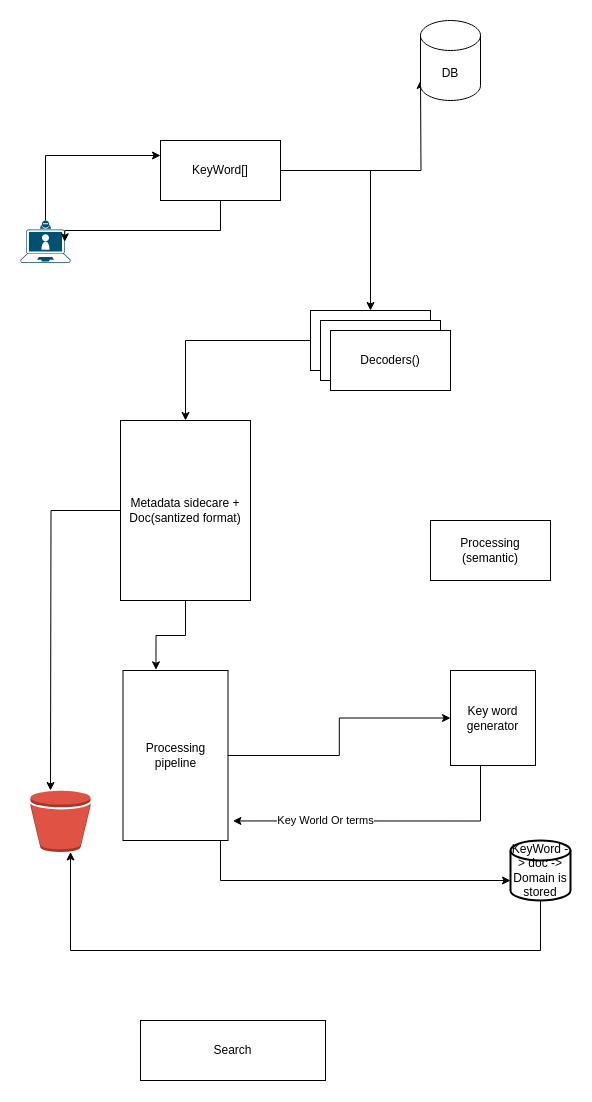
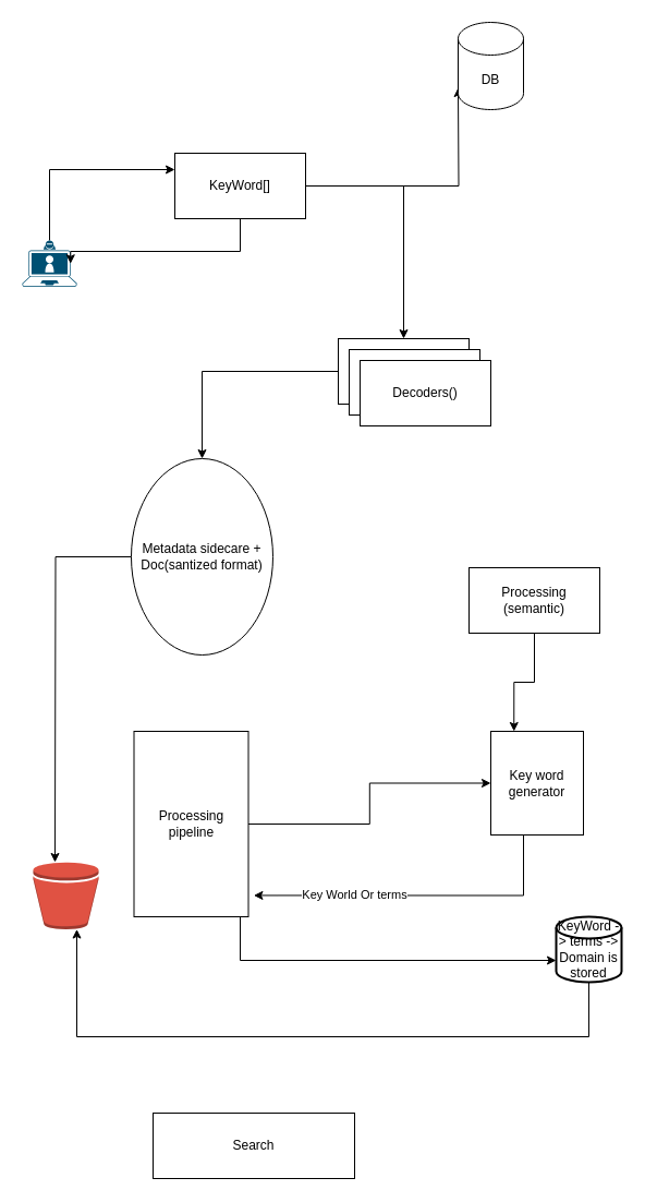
  <mxCell id="0" />
  <mxCell id="1" parent="0" />
  <mxCell id="2" style="edgeStyle=orthogonalEdgeStyle;rounded=0;orthogonalLoop=1;jettySize=auto;html=1;exitX=0.5;exitY=0;exitDx=0;exitDy=0;exitPerimeter=0;entryX=0;entryY=0.25;entryDx=0;entryDy=0;" edge="1" parent="1" source="3" target="7"><mxGeometry relative="1" as="geometry" /></mxCell>
  <mxCell id="3" value="" style="points=[[0.13,0.225,0],[0.5,0,0],[0.87,0.225,0],[0.885,0.5,0],[0.985,0.99,0],[0.5,1,0],[0.015,0.99,0],[0.115,0.5,0]];verticalLabelPosition=bottom;html=1;verticalAlign=top;aspect=fixed;align=center;pointerEvents=1;shape=mxgraph.cisco19.laptop_video_client;fillColor=#005073;strokeColor=none;" vertex="1" parent="1"><mxGeometry x="20" y="220" width="50" height="42.5" as="geometry" /></mxCell>
  <mxCell id="4" style="edgeStyle=orthogonalEdgeStyle;rounded=0;orthogonalLoop=1;jettySize=auto;html=1;entryX=0.885;entryY=0.5;entryDx=0;entryDy=0;entryPerimeter=0;" edge="1" parent="1" source="7" target="3"><mxGeometry relative="1" as="geometry"><Array as="points"><mxPoint x="220" y="230" /><mxPoint x="64" y="230" /></Array></mxGeometry></mxCell>
  <mxCell id="5" style="edgeStyle=orthogonalEdgeStyle;rounded=0;orthogonalLoop=1;jettySize=auto;html=1;exitX=1;exitY=0.5;exitDx=0;exitDy=0;" edge="1" parent="1" source="7" target="9"><mxGeometry relative="1" as="geometry" /></mxCell>
  <mxCell id="6" style="edgeStyle=orthogonalEdgeStyle;rounded=0;orthogonalLoop=1;jettySize=auto;html=1;" edge="1" parent="1" source="7"><mxGeometry relative="1" as="geometry"><mxPoint x="420" y="80" as="targetPoint" /></mxGeometry></mxCell>
  <mxCell id="7" value="KeyWord[]" style="rounded=0;whiteSpace=wrap;html=1;" vertex="1" parent="1"><mxGeometry x="160" y="140" width="120" height="60" as="geometry" /></mxCell>
  <mxCell id="8" style="edgeStyle=orthogonalEdgeStyle;rounded=0;orthogonalLoop=1;jettySize=auto;html=1;exitX=0;exitY=0.5;exitDx=0;exitDy=0;" edge="1" parent="1" source="9" target="14"><mxGeometry relative="1" as="geometry" /></mxCell>
  <mxCell id="9" value="Decoders()" style="rounded=0;whiteSpace=wrap;html=1;" vertex="1" parent="1"><mxGeometry x="310" y="310" width="120" height="60" as="geometry" /></mxCell>
  <mxCell id="10" value="Decoders()" style="rounded=0;whiteSpace=wrap;html=1;" vertex="1" parent="1"><mxGeometry x="320" y="320" width="120" height="60" as="geometry" /></mxCell>
  <mxCell id="11" value="Decoders()" style="rounded=0;whiteSpace=wrap;html=1;" vertex="1" parent="1"><mxGeometry x="330" y="330" width="120" height="60" as="geometry" /></mxCell>
- <mxCell id="12" style="edgeStyle=orthogonalEdgeStyle;rounded=0;orthogonalLoop=1;jettySize=auto;html=1;entryX=0.314;entryY=-0.004;entryDx=0;entryDy=0;entryPerimeter=0;" edge="1" parent="1" source="14" target="18"><mxGeometry relative="1" as="geometry"><mxPoint x="320" y="680" as="targetPoint" /></mxGeometry></mxCell>
  <mxCell id="13" style="edgeStyle=orthogonalEdgeStyle;rounded=0;orthogonalLoop=1;jettySize=auto;html=1;" edge="1" parent="1" source="14"><mxGeometry relative="1" as="geometry"><mxPoint x="50" y="790" as="targetPoint" /></mxGeometry></mxCell>
- <mxCell id="14" value="Metadata sidecare + Doc(santized format)" style="rounded=0;whiteSpace=wrap;html=1;" vertex="1" parent="1"><mxGeometry x="120" y="420" width="130" height="180" as="geometry" /></mxCell>
+ <mxCell id="14" value="Metadata sidecare + Doc(santized format)" style="ellipse;whiteSpace=wrap;html=1;" vertex="1" parent="1"><mxGeometry x="120" y="420" width="130" height="180" as="geometry" /></mxCell>
  <mxCell id="15" value="DB" style="shape=cylinder3;whiteSpace=wrap;html=1;boundedLbl=1;backgroundOutline=1;size=15;" vertex="1" parent="1"><mxGeometry x="420" y="20" width="60" height="80" as="geometry" /></mxCell>
  <mxCell id="16" style="edgeStyle=orthogonalEdgeStyle;rounded=0;orthogonalLoop=1;jettySize=auto;html=1;" edge="1" parent="1" source="18" target="21"><mxGeometry relative="1" as="geometry"><mxPoint x="440" y="690" as="targetPoint" /></mxGeometry></mxCell>
  <mxCell id="17" style="edgeStyle=orthogonalEdgeStyle;rounded=0;orthogonalLoop=1;jettySize=auto;html=1;" edge="1" parent="1" source="18" target="25"><mxGeometry relative="1" as="geometry"><mxPoint x="250" y="910" as="targetPoint" /><Array as="points"><mxPoint x="220" y="880" /></Array></mxGeometry></mxCell>
  <mxCell id="18" value="Processing pipeline" style="rounded=0;whiteSpace=wrap;html=1;" vertex="1" parent="1"><mxGeometry x="122.5" y="670" width="105" height="170" as="geometry" /></mxCell>
  <mxCell id="19" style="edgeStyle=orthogonalEdgeStyle;rounded=0;orthogonalLoop=1;jettySize=auto;html=1;entryX=1.047;entryY=0.885;entryDx=0;entryDy=0;entryPerimeter=0;" edge="1" parent="1" source="21" target="18"><mxGeometry relative="1" as="geometry"><Array as="points"><mxPoint x="480" y="821" /></Array></mxGeometry></mxCell>
  <mxCell id="20" value="Key World Or terms" style="edgeLabel;html=1;align=center;verticalAlign=middle;resizable=0;points=[];" vertex="1" connectable="0" parent="19"><mxGeometry x="0.393" y="-1" relative="1" as="geometry"><mxPoint as="offset" /></mxGeometry></mxCell>
  <mxCell id="21" value="Key word generator" style="rounded=0;whiteSpace=wrap;html=1;" vertex="1" parent="1"><mxGeometry x="450" y="670" width="85" height="95" as="geometry" /></mxCell>
+ <mxCell id="22" style="edgeStyle=orthogonalEdgeStyle;rounded=0;orthogonalLoop=1;jettySize=auto;html=1;entryX=0.25;entryY=0;entryDx=0;entryDy=0;" edge="1" parent="1" source="23" target="21"><mxGeometry relative="1" as="geometry" /></mxCell>
  <mxCell id="23" value="Processing (semantic)" style="rounded=0;whiteSpace=wrap;html=1;" vertex="1" parent="1"><mxGeometry x="430" y="520" width="120" height="60" as="geometry" /></mxCell>
  <mxCell id="24" style="edgeStyle=orthogonalEdgeStyle;rounded=0;orthogonalLoop=1;jettySize=auto;html=1;" edge="1" parent="1" source="25" target="26"><mxGeometry relative="1" as="geometry"><Array as="points"><mxPoint x="540" y="950" /><mxPoint x="70" y="950" /></Array></mxGeometry></mxCell>
- <mxCell id="25" value="KeyWord -&amp;gt; doc -&amp;gt; Domain is stored" style="strokeWidth=2;html=1;shape=mxgraph.flowchart.database;whiteSpace=wrap;" vertex="1" parent="1"><mxGeometry x="510" y="840" width="60" height="60" as="geometry" /></mxCell>
+ <mxCell id="25" value="KeyWord -&amp;gt; terms -&amp;gt; Domain is stored" style="strokeWidth=2;html=1;shape=mxgraph.flowchart.database;whiteSpace=wrap;" vertex="1" parent="1"><mxGeometry x="510" y="840" width="60" height="60" as="geometry" /></mxCell>
  <mxCell id="26" value="" style="outlineConnect=0;dashed=0;verticalLabelPosition=bottom;verticalAlign=top;align=center;html=1;shape=mxgraph.aws3.bucket;fillColor=#E05243;gradientColor=none;" vertex="1" parent="1"><mxGeometry x="30" y="790" width="60" height="61.5" as="geometry" /></mxCell>
  <mxCell id="27" value="Search" style="rounded=0;whiteSpace=wrap;html=1;" vertex="1" parent="1"><mxGeometry x="140" y="1020" width="185" height="60" as="geometry" /></mxCell>
